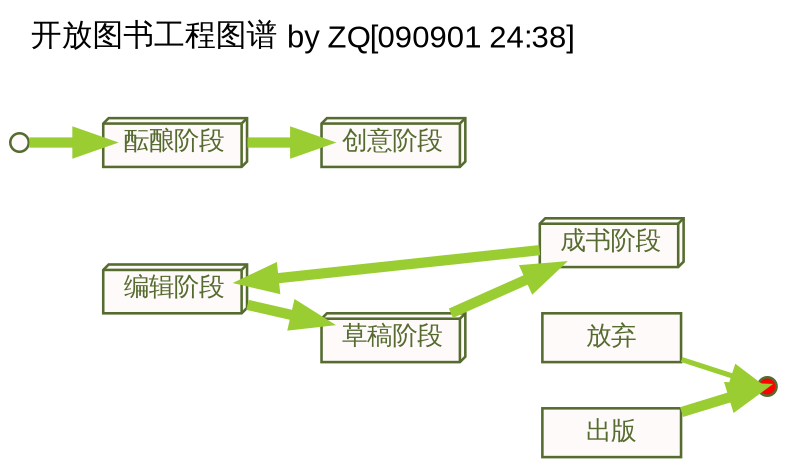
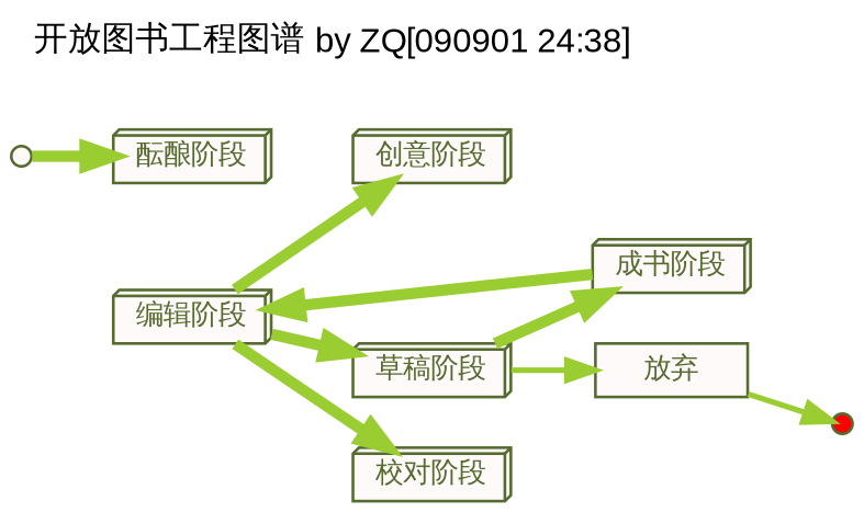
  digraph {
    fontname="Liberation Sans"
    fontsize=12.0
    label="开放图书工程图谱 by ZQ[090901 24:38]"
    labeljust=l
    labelloc=t
    rankdir=LR
    ranksep=0.4
    node [color=darkolivegreen fillcolor=snow fontcolor=darkolivegreen fontname="Liberation Sans" fontsize=10.0 shape=box3d style=filled]
    edge [arrowhead=normal arrowtail=none color=yellowgreen fontcolor=gray25 fontname="Liberation Sans" fontsize=9.0 style="setlinewidth(4)"]
    n1 [height=0.1 label="开始" shape=point]
    n2 [height=0.1 label="酝酿阶段"]
    n3 [height=0.1 label="创意阶段"]
    n4 [fillcolor=red height=0.1 label="结稿" shape=point]
    n5 [height=0.1 label="草稿阶段"]
    n6 [height=0.1 label="放弃" shape=box]
    n7 [height=0.1 label="成书阶段"]
    n8 [height=0.1 label="编辑阶段"]
-   n10 [height=0.1 label="出版" shape=box]
+   n9 [height=0.1 label="校对阶段"]
    n1 -> n2
-   n2 -> n3
+   n8 -> n3
+   n5 -> n6 [style="setlinewidth(2)"]
    n5 -> n7
    n6 -> n4 [style="setlinewidth(2)"]
    n7 -> n8
    n8 -> n5
-   n10 -> n4
+   n8 -> n9
  }
